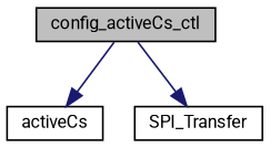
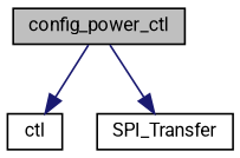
  digraph {
    fontname=Roboto
    rankdir=TB
    node [color=black fillcolor=white fontname=Roboto fontsize=10 shape=record style=filled]
    edge [color=midnightblue fontname=Roboto fontsize=10 labelfontname=Helvetica labelfontsize=10 style=solid]
-   n1 [fillcolor=grey75 fontcolor=black height=0.2 label=config_activeCs_ctl width=0.4]
-   n2 [height=0.2 label=activeCs width=0.4]
+   n1 [fillcolor=grey75 fontcolor=black height=0.2 label=config_power_ctl width=0.4]
+   n2 [height=0.2 label=ctl width=0.4]
    n3 [height=0.2 label=SPI_Transfer width=0.4]
    n1 -> n2
    n1 -> n3
  }
